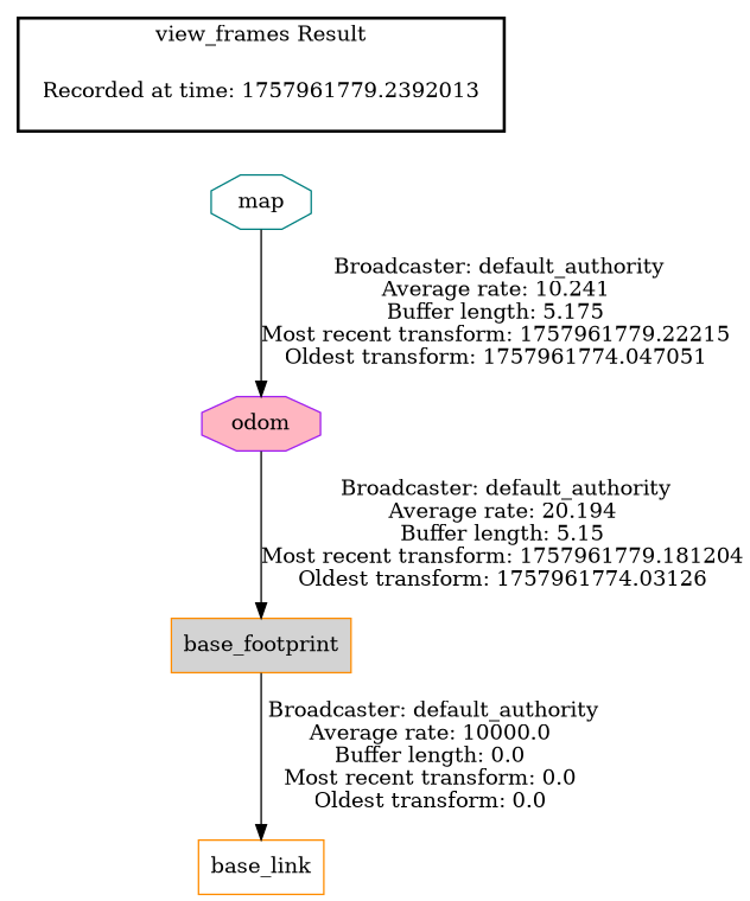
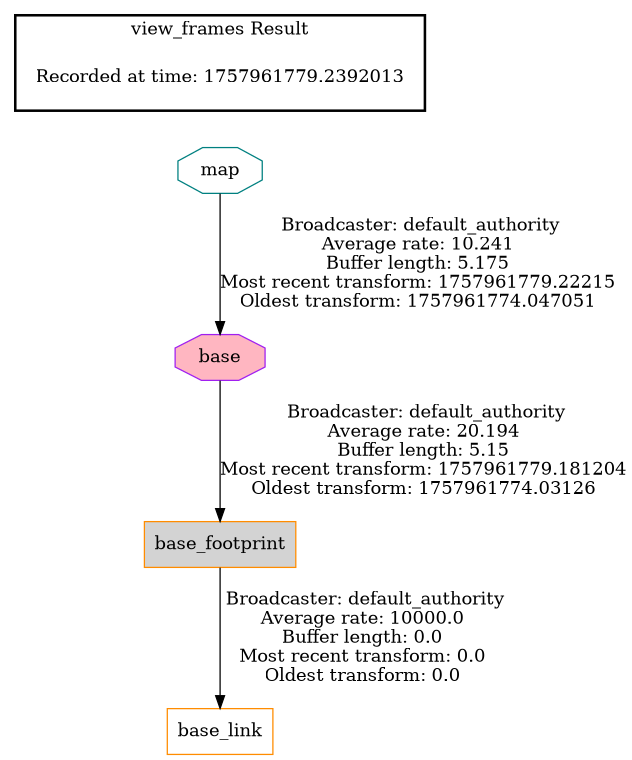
  digraph {
    node [color=darkorange fillcolor=white shape=octagon style=filled]
    "Recorded at time: 1757961779.2392013" [shape=plaintext]
    map [color=teal]
-   odom [color=purple fillcolor=lightpink]
+   odom [color=purple fillcolor=lightpink label=base]
    base_footprint [fillcolor=lightgrey shape=box]
    base_link [shape=box]
    subgraph cluster_1 {
      color=black
      label="view_frames Result"
      style=bold
      "Recorded at time: 1757961779.2392013"
    }
    "Recorded at time: 1757961779.2392013" -> map [style=invis]
    map -> odom [label=" Broadcaster: default_authority\nAverage rate: 10.241\nBuffer length: 5.175\nMost recent transform: 1757961779.22215\nOldest transform: 1757961774.047051\n"]
    odom -> base_footprint [label=" Broadcaster: default_authority\nAverage rate: 20.194\nBuffer length: 5.15\nMost recent transform: 1757961779.181204\nOldest transform: 1757961774.03126\n"]
    base_footprint -> base_link [label=" Broadcaster: default_authority\nAverage rate: 10000.0\nBuffer length: 0.0\nMost recent transform: 0.0\nOldest transform: 0.0\n"]
  }
